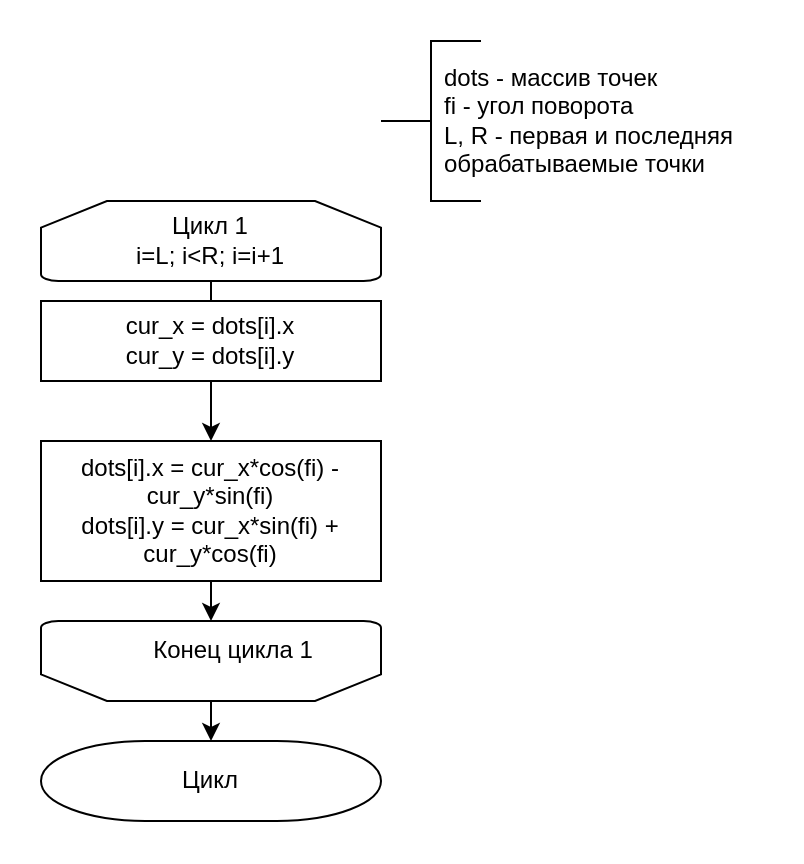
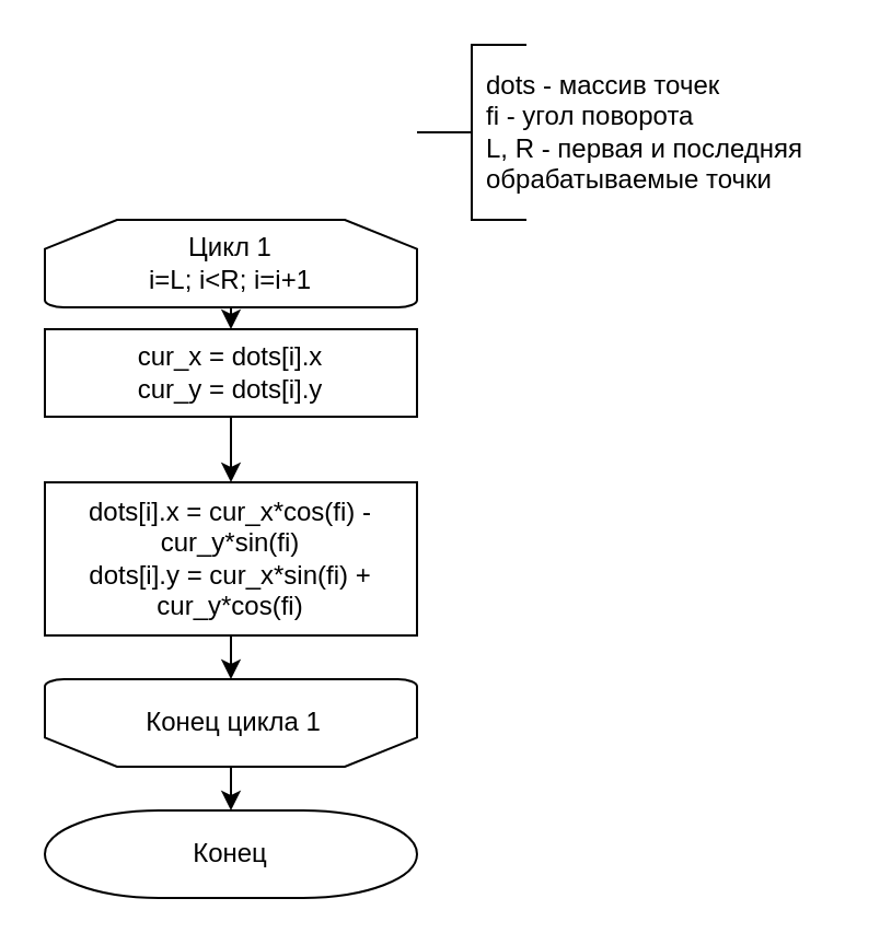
  <mxCell id="0" />
  <mxCell id="1" parent="0" />
- <mxCell id="2" style="edgeStyle=orthogonalEdgeStyle;rounded=0;orthogonalLoop=1;jettySize=auto;html=1;exitX=0.5;exitY=1;exitDx=0;exitDy=0;exitPerimeter=0;entryX=0.5;entryY=0;entryDx=0;entryDy=0;endArrow=none;" edge="1" parent="1" source="3" target="5"><mxGeometry relative="1" as="geometry" /></mxCell>
+ <mxCell id="2" style="edgeStyle=orthogonalEdgeStyle;rounded=0;orthogonalLoop=1;jettySize=auto;html=1;exitX=0.5;exitY=1;exitDx=0;exitDy=0;exitPerimeter=0;entryX=0.5;entryY=0;entryDx=0;entryDy=0;" edge="1" parent="1" source="3" target="5"><mxGeometry relative="1" as="geometry" /></mxCell>
  <mxCell id="3" value="Цикл 1&lt;br&gt;i=L; i&amp;lt;R; i=i+1" style="strokeWidth=1;html=1;shape=mxgraph.flowchart.loop_limit;whiteSpace=wrap;" vertex="1" parent="1"><mxGeometry x="20" y="100" width="170" height="40" as="geometry" /></mxCell>
  <mxCell id="4" style="edgeStyle=orthogonalEdgeStyle;rounded=0;orthogonalLoop=1;jettySize=auto;html=1;exitX=0.5;exitY=1;exitDx=0;exitDy=0;entryX=0.5;entryY=0;entryDx=0;entryDy=0;" edge="1" parent="1" source="5" target="9"><mxGeometry relative="1" as="geometry" /></mxCell>
  <mxCell id="5" value="cur_x = dots[i].x&lt;br&gt;cur_y = dots[i].y" style="rounded=0;whiteSpace=wrap;html=1;absoluteArcSize=1;arcSize=14;strokeWidth=1;" vertex="1" parent="1"><mxGeometry x="20" y="150" width="170" height="40" as="geometry" /></mxCell>
  <mxCell id="6" value="" style="strokeWidth=1;html=1;shape=mxgraph.flowchart.annotation_2;align=left;labelPosition=right;pointerEvents=1;rounded=0;" vertex="1" parent="1"><mxGeometry x="190" y="20" width="50" height="80" as="geometry" /></mxCell>
  <mxCell id="7" value="dots - массив точек&lt;br&gt;&lt;div&gt;&lt;span&gt;fi - угол поворота&lt;/span&gt;&lt;/div&gt;&lt;div&gt;&lt;span&gt;L, R - первая и последняя&lt;/span&gt;&lt;/div&gt;&lt;div&gt;&lt;span&gt;обрабатываемые точки&lt;/span&gt;&lt;/div&gt;" style="text;html=1;align=left;verticalAlign=middle;resizable=0;points=[];autosize=1;" vertex="1" parent="1"><mxGeometry x="220" y="30" width="160" height="60" as="geometry" /></mxCell>
  <mxCell id="8" style="edgeStyle=orthogonalEdgeStyle;rounded=0;orthogonalLoop=1;jettySize=auto;html=1;exitX=0.5;exitY=1;exitDx=0;exitDy=0;entryX=0.5;entryY=1;entryDx=0;entryDy=0;entryPerimeter=0;" edge="1" parent="1" source="9" target="11"><mxGeometry relative="1" as="geometry" /></mxCell>
  <mxCell id="9" value="dots[i].x = cur_x*cos(fi) - cur_y*sin(fi)&lt;br&gt;dots[i].y = cur_x*sin(fi) + cur_y*cos(fi)" style="rounded=0;whiteSpace=wrap;html=1;absoluteArcSize=1;arcSize=14;strokeWidth=1;" vertex="1" parent="1"><mxGeometry x="20" y="220" width="170" height="70" as="geometry" /></mxCell>
  <mxCell id="10" style="edgeStyle=orthogonalEdgeStyle;rounded=0;orthogonalLoop=1;jettySize=auto;html=1;exitX=0.5;exitY=0;exitDx=0;exitDy=0;exitPerimeter=0;entryX=0.5;entryY=0;entryDx=0;entryDy=0;entryPerimeter=0;" edge="1" parent="1" source="11" target="13"><mxGeometry relative="1" as="geometry" /></mxCell>
  <mxCell id="11" value="" style="strokeWidth=1;html=1;shape=mxgraph.flowchart.loop_limit;whiteSpace=wrap;rounded=0;rotation=-180;" vertex="1" parent="1"><mxGeometry x="20" y="310" width="170" height="40" as="geometry" /></mxCell>
- <mxCell id="12" value="Конец цикла 1" style="text;html=1;align=center;verticalAlign=middle;resizable=0;points=[];autosize=1;" vertex="1" parent="1"><mxGeometry x="66" y="315" width="100" height="20" as="geometry" /></mxCell>
- <mxCell id="13" value="Цикл" style="strokeWidth=1;html=1;shape=mxgraph.flowchart.terminator;whiteSpace=wrap;" vertex="1" parent="1"><mxGeometry x="20" y="370" width="170" height="40" as="geometry" /></mxCell>
+ <mxCell id="12" value="Конец цикла 1" style="text;html=1;align=center;verticalAlign=middle;resizable=0;points=[];autosize=1;" vertex="1" parent="1"><mxGeometry x="56" y="320" width="100" height="20" as="geometry" /></mxCell>
+ <mxCell id="13" value="Конец" style="strokeWidth=1;html=1;shape=mxgraph.flowchart.terminator;whiteSpace=wrap;" vertex="1" parent="1"><mxGeometry x="20" y="370" width="170" height="40" as="geometry" /></mxCell>
